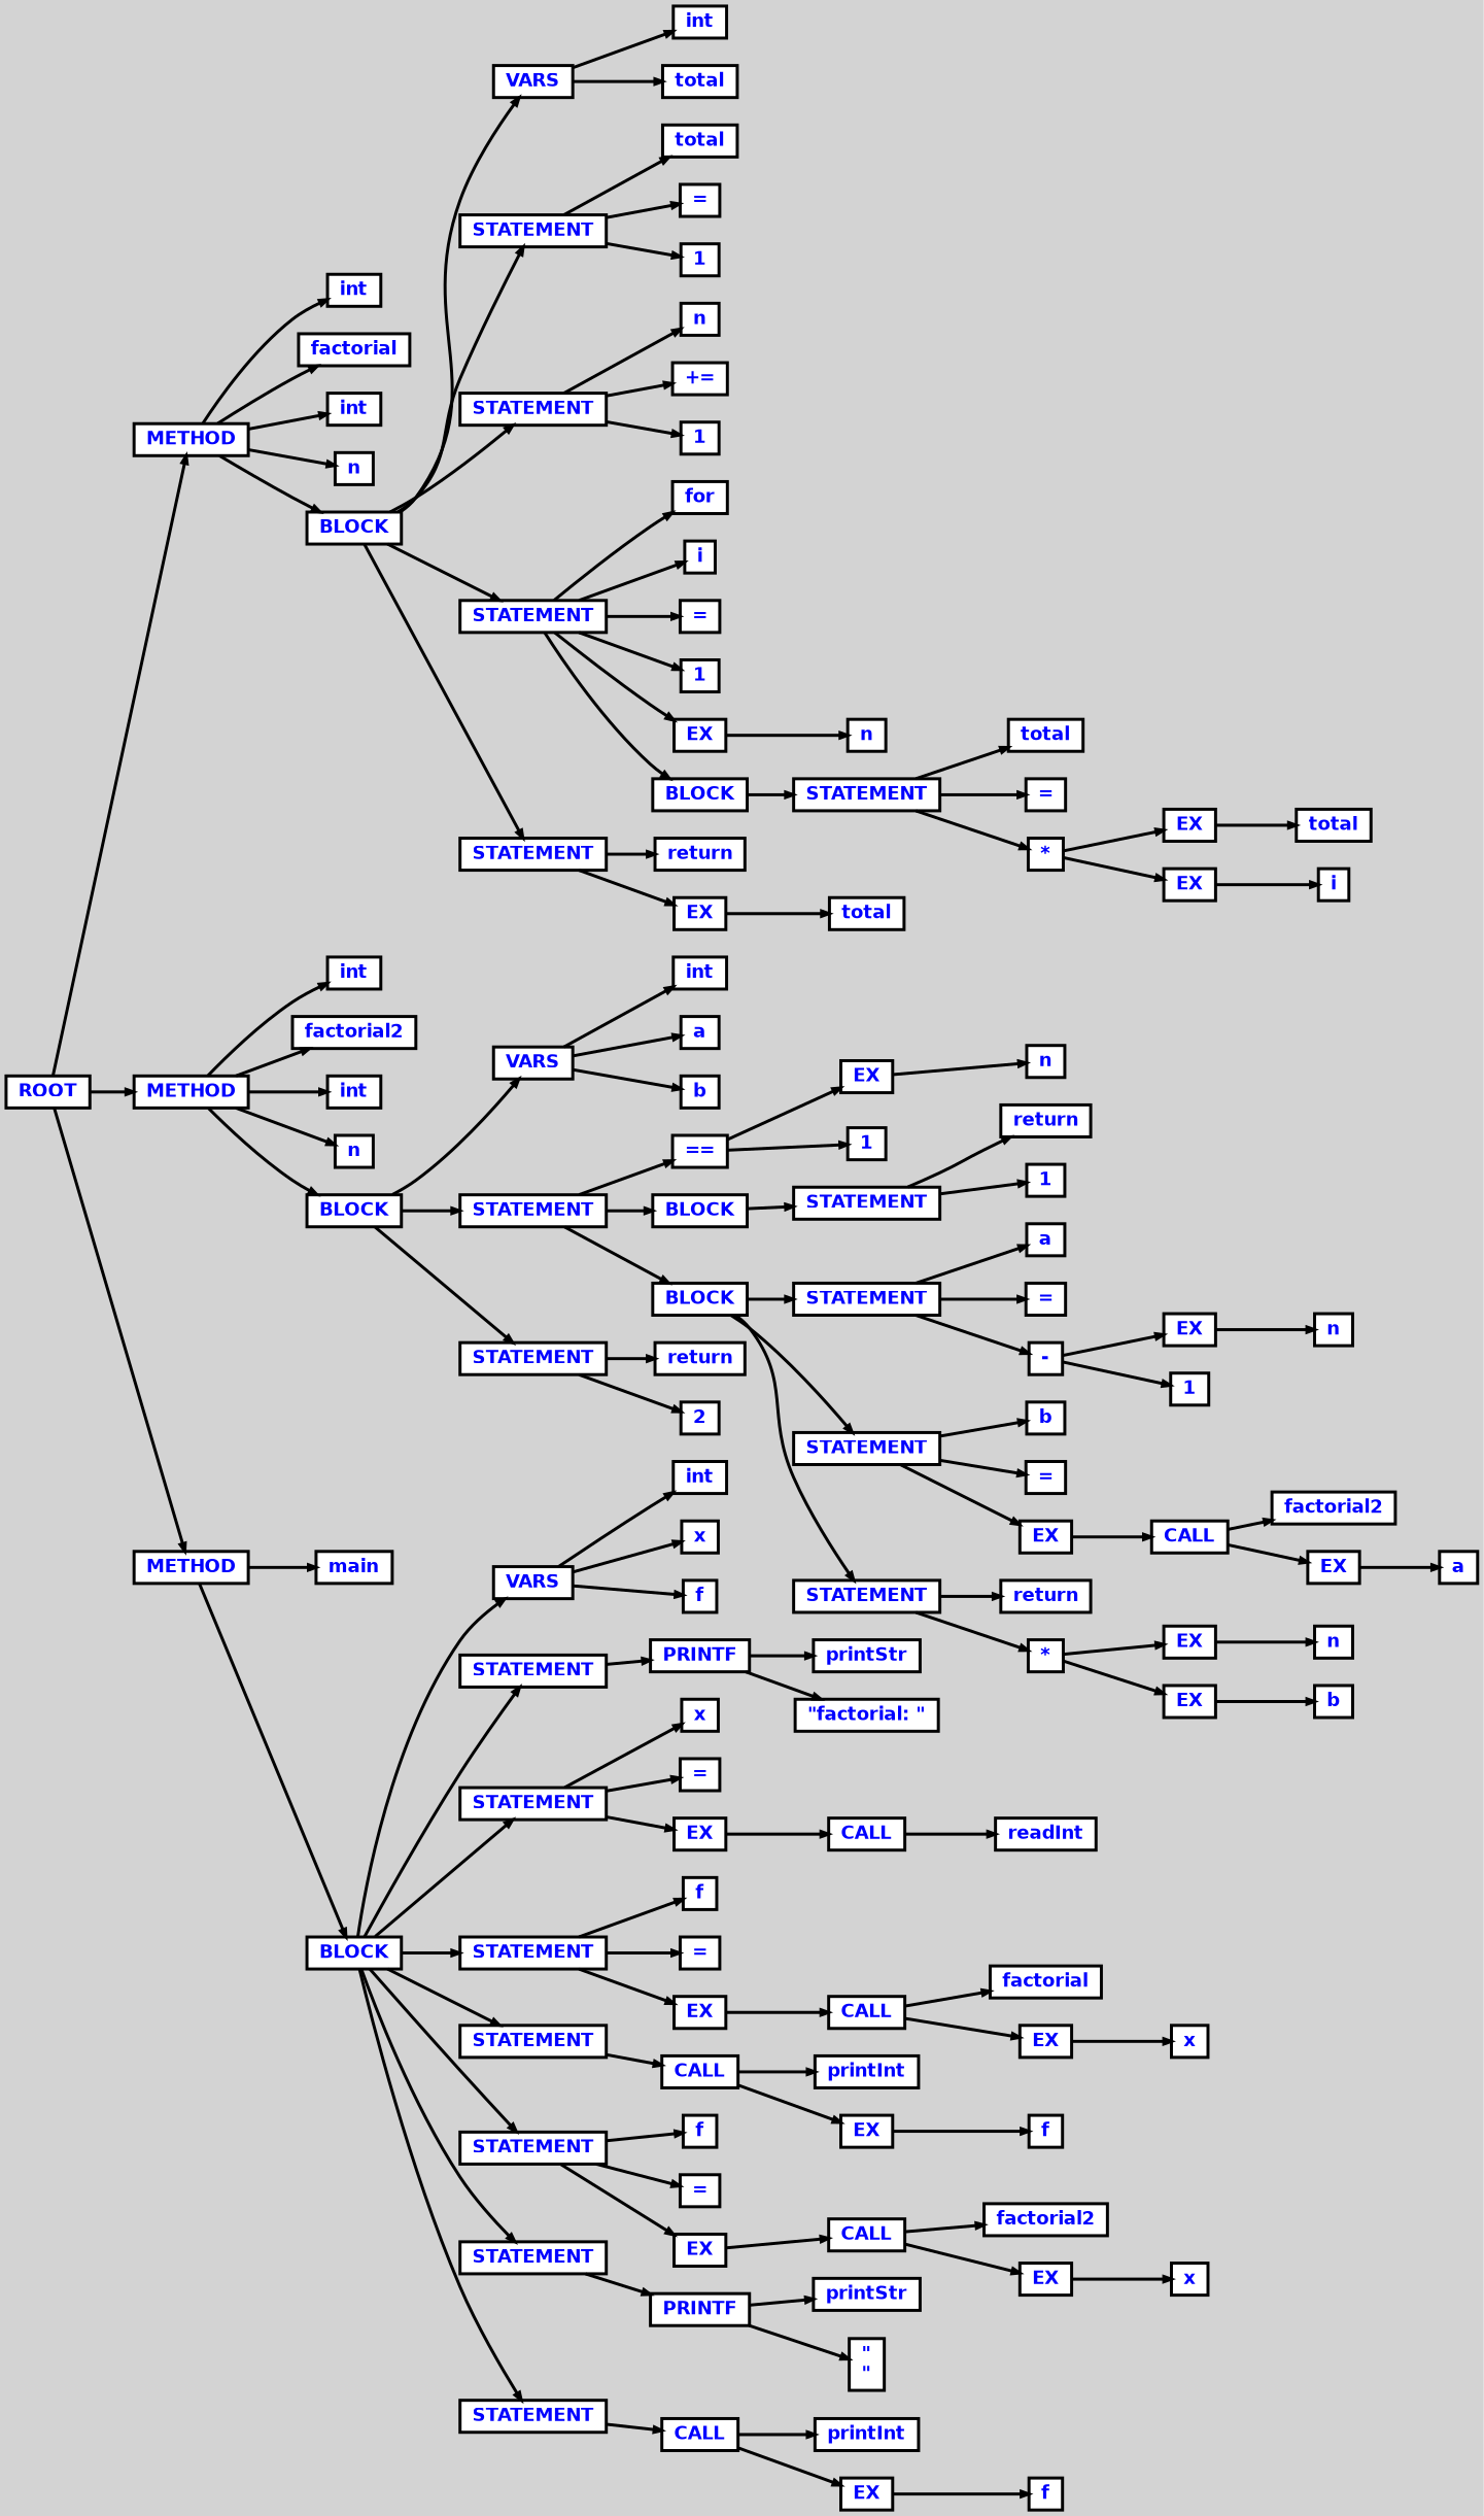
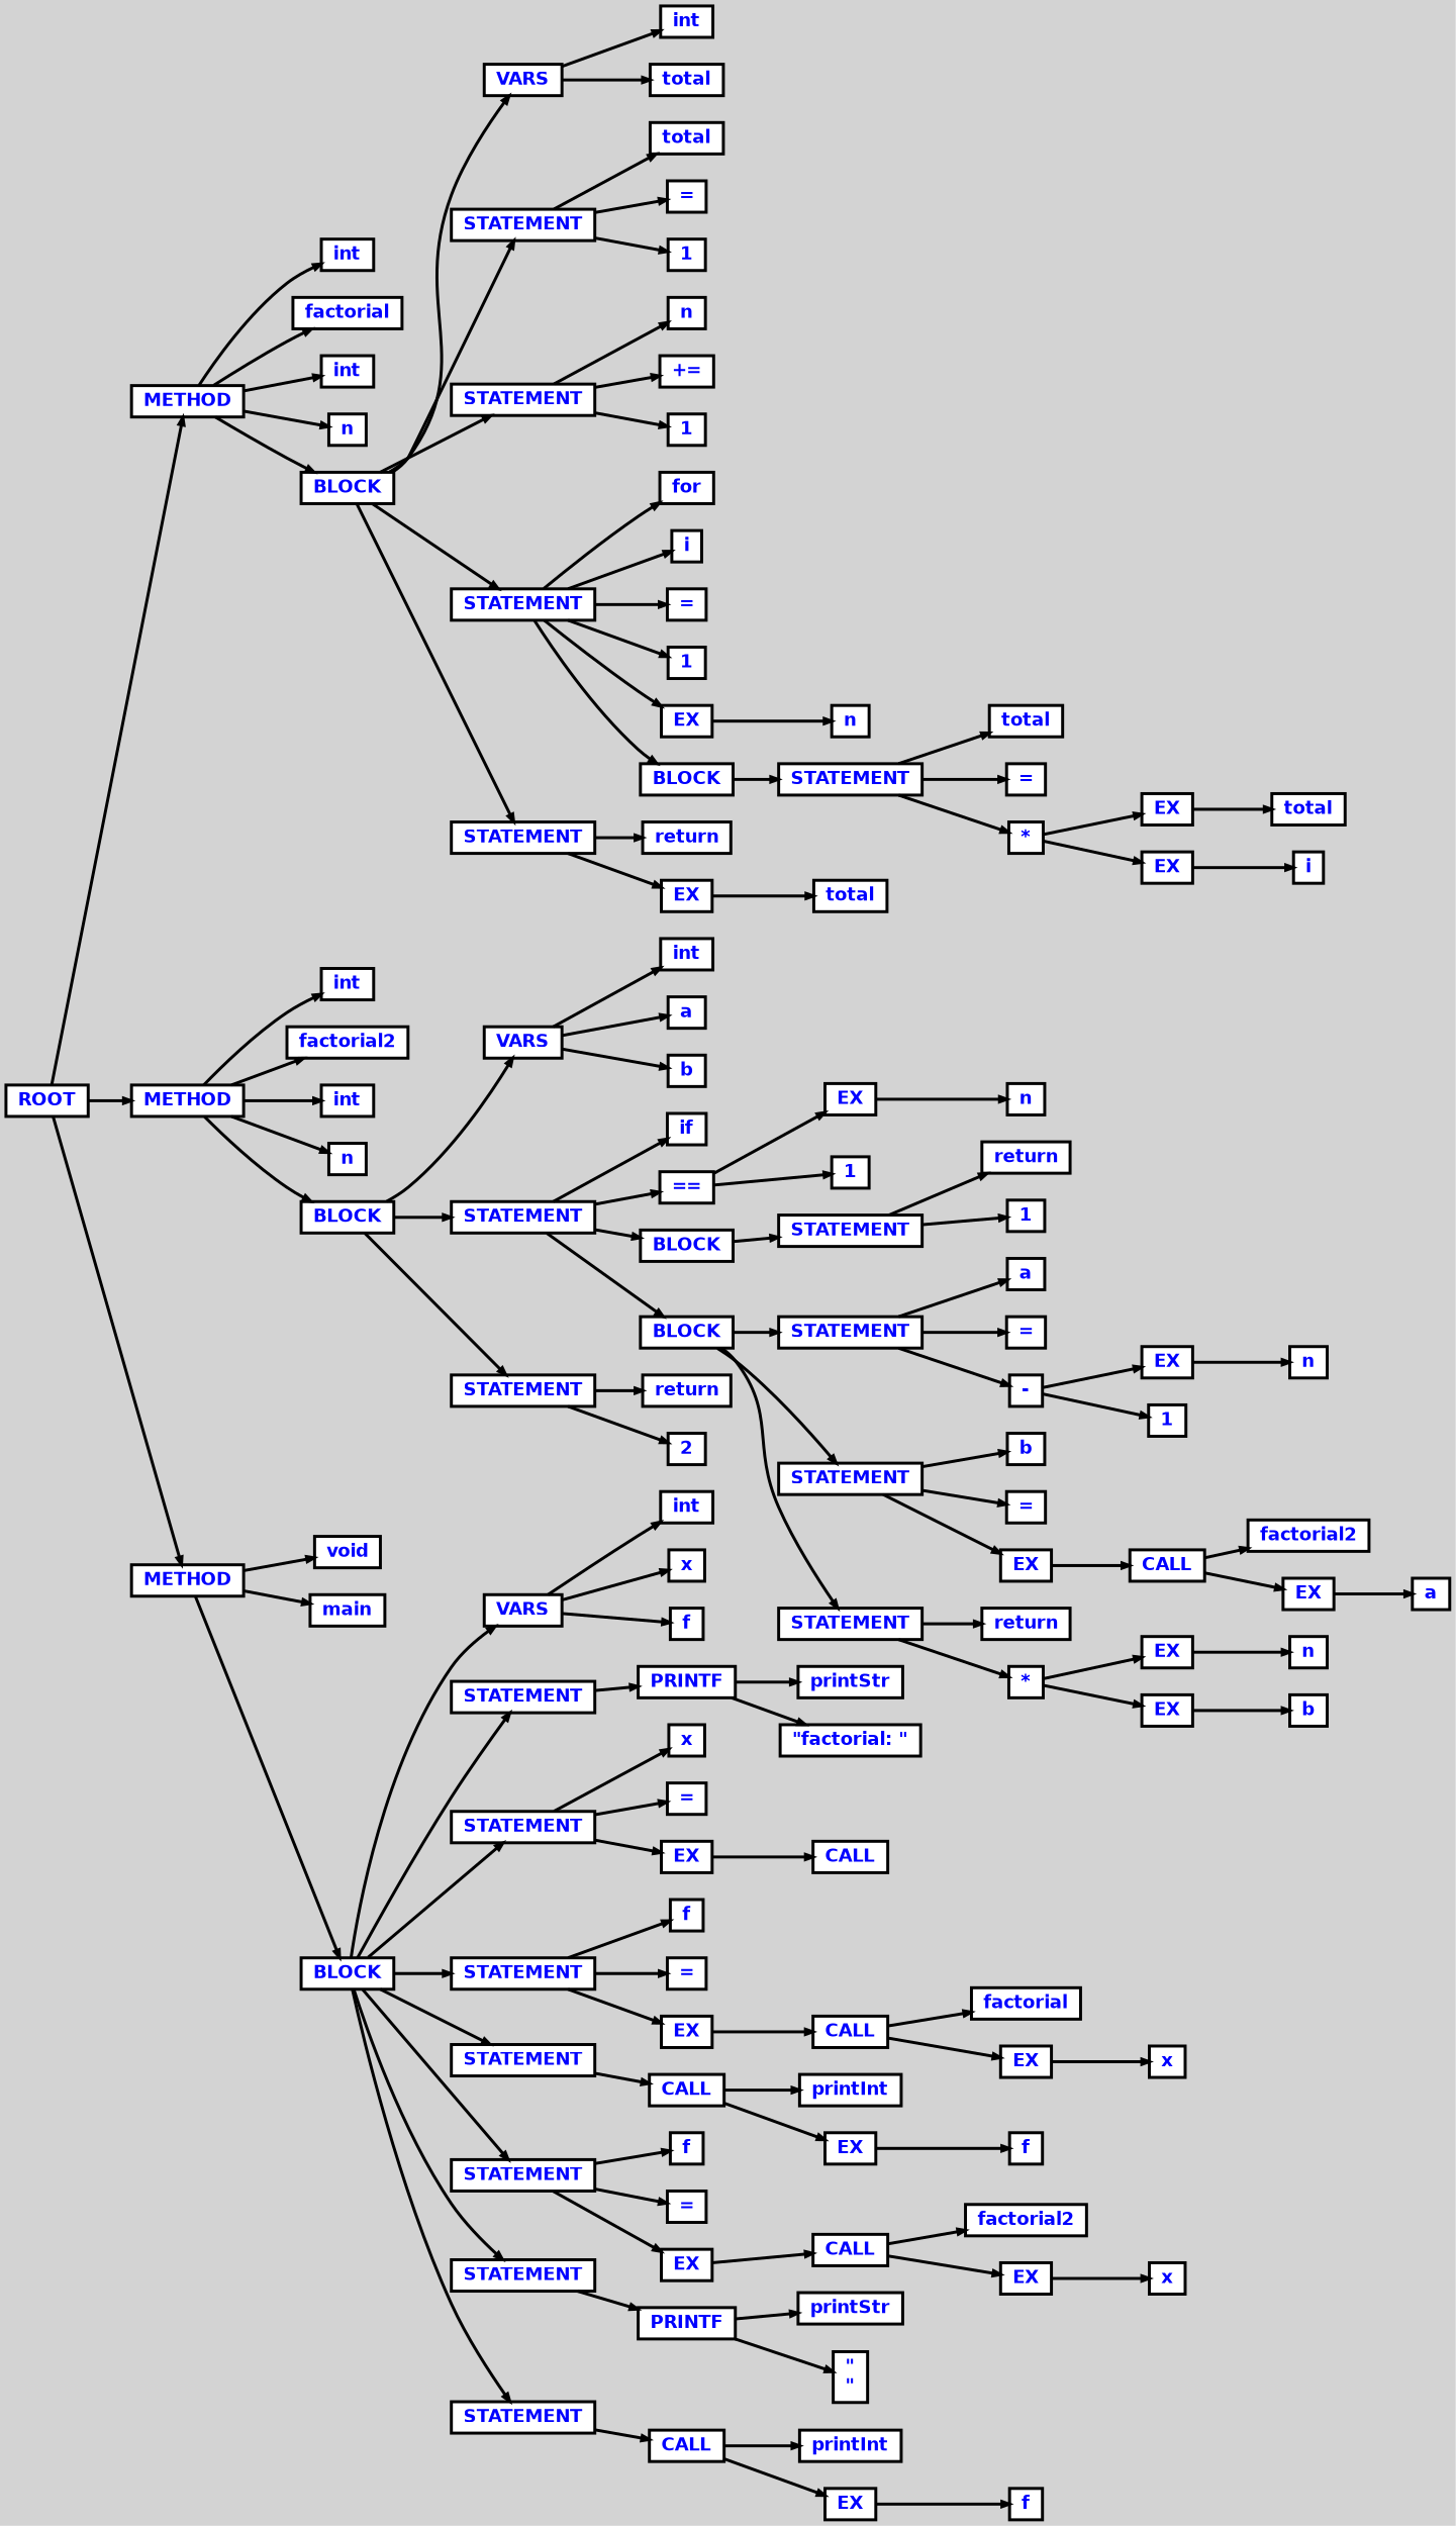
  digraph {
    bgcolor=lightgrey
    ordering=out
    rankdir=LR
    ranksep=.4
    node [color=black fillcolor=white fixedsize=false fontcolor=blue fontname="Helvetica-bold" fontsize=12 shape=box style="filled, solid, bold"]
    edge [arrowsize=.5 color=black style=bold]
    n1 [height=.25 label=ROOT width=.25]
    n2 [height=.25 label=METHOD width=.25]
    n3 [height=.25 label=METHOD width=.25]
    n4 [height=.25 label=METHOD width=.25]
    n5 [height=.25 label=int width=.25]
    n6 [height=.25 label=factorial width=.25]
    n7 [height=.25 label=int width=.25]
    n8 [height=.25 label=n width=.25]
    n9 [height=.25 label=BLOCK width=.25]
    n10 [height=.25 label=int width=.25]
    n11 [height=.25 label=factorial2 width=.25]
    n12 [height=.25 label=int width=.25]
    n13 [height=.25 label=n width=.25]
    n14 [height=.25 label=BLOCK width=.25]
+   n15 [height=.25 label=void width=.25]
    n16 [height=.25 label=main width=.25]
    n17 [height=.25 label=BLOCK width=.25]
    n18 [height=.25 label=VARS width=.25]
    n19 [height=.25 label=STATEMENT width=.25]
    n20 [height=.25 label=STATEMENT width=.25]
    n21 [height=.25 label=STATEMENT width=.25]
    n22 [height=.25 label=STATEMENT width=.25]
    n23 [height=.25 label=int width=.25]
    n24 [height=.25 label=total width=.25]
    n25 [height=.25 label=total width=.25]
    n26 [height=.25 label="=" width=.25]
    n27 [height=.25 label=1 width=.25]
    n28 [height=.25 label=n width=.25]
    n29 [height=.25 label="+=" width=.25]
    n30 [height=.25 label=1 width=.25]
    n31 [height=.25 label=for width=.25]
    n32 [height=.25 label=i width=.25]
    n33 [height=.25 label="=" width=.25]
    n34 [height=.25 label=1 width=.25]
    n35 [height=.25 label=EX width=.25]
    n36 [height=.25 label=BLOCK width=.25]
    n37 [height=.25 label=return width=.25]
    n38 [height=.25 label=EX width=.25]
    n39 [height=.25 label=n width=.25]
    n40 [height=.25 label=STATEMENT width=.25]
    n41 [height=.25 label=total width=.25]
    n42 [height=.25 label="=" width=.25]
    n43 [height=.25 label="*" width=.25]
    n44 [height=.25 label=EX width=.25]
    n45 [height=.25 label=EX width=.25]
    n46 [height=.25 label=total width=.25]
    n47 [height=.25 label=i width=.25]
    n48 [height=.25 label=total width=.25]
    n49 [height=.25 label=VARS width=.25]
    n50 [height=.25 label=STATEMENT width=.25]
    n51 [height=.25 label=STATEMENT width=.25]
    n52 [height=.25 label=int width=.25]
    n53 [height=.25 label=a width=.25]
    n54 [height=.25 label=b width=.25]
+   n55 [height=.25 label=if width=.25]
    n56 [height=.25 label="==" width=.25]
    n57 [height=.25 label=BLOCK width=.25]
    n58 [height=.25 label=BLOCK width=.25]
    n59 [height=.25 label=return width=.25]
    n60 [height=.25 label=2 width=.25]
    n61 [height=.25 label=EX width=.25]
    n62 [height=.25 label=1 width=.25]
    n63 [height=.25 label=STATEMENT width=.25]
    n64 [height=.25 label=STATEMENT width=.25]
    n65 [height=.25 label=STATEMENT width=.25]
    n66 [height=.25 label=STATEMENT width=.25]
    n67 [height=.25 label=n width=.25]
    n68 [height=.25 label=return width=.25]
    n69 [height=.25 label=1 width=.25]
    n70 [height=.25 label=a width=.25]
    n71 [height=.25 label="=" width=.25]
    n72 [height=.25 label="-" width=.25]
    n73 [height=.25 label=b width=.25]
    n74 [height=.25 label="=" width=.25]
    n75 [height=.25 label=EX width=.25]
    n76 [height=.25 label=return width=.25]
    n77 [height=.25 label="*" width=.25]
    n78 [height=.25 label=EX width=.25]
    n79 [height=.25 label=1 width=.25]
    n80 [height=.25 label=n width=.25]
    n81 [height=.25 label=CALL width=.25]
    n82 [height=.25 label=factorial2 width=.25]
    n83 [height=.25 label=EX width=.25]
    n84 [height=.25 label=a width=.25]
    n85 [height=.25 label=EX width=.25]
    n86 [height=.25 label=EX width=.25]
    n87 [height=.25 label=n width=.25]
    n88 [height=.25 label=b width=.25]
    n89 [height=.25 label=VARS width=.25]
    n90 [height=.25 label=STATEMENT width=.25]
    n91 [height=.25 label=STATEMENT width=.25]
    n92 [height=.25 label=STATEMENT width=.25]
    n93 [height=.25 label=STATEMENT width=.25]
    n94 [height=.25 label=STATEMENT width=.25]
    n95 [height=.25 label=STATEMENT width=.25]
    n96 [height=.25 label=STATEMENT width=.25]
    n97 [height=.25 label=int width=.25]
    n98 [height=.25 label=x width=.25]
    n99 [height=.25 label=f width=.25]
    n100 [height=.25 label=PRINTF width=.25]
    n101 [height=.25 label=x width=.25]
    n102 [height=.25 label="=" width=.25]
    n103 [height=.25 label=EX width=.25]
    n104 [height=.25 label=f width=.25]
    n105 [height=.25 label="=" width=.25]
    n106 [height=.25 label=EX width=.25]
    n107 [height=.25 label=CALL width=.25]
    n108 [height=.25 label=f width=.25]
    n109 [height=.25 label="=" width=.25]
    n110 [height=.25 label=EX width=.25]
    n111 [height=.25 label=PRINTF width=.25]
    n112 [height=.25 label=CALL width=.25]
    n113 [height=.25 label=printStr width=.25]
    n114 [height=.25 label="\"factorial: \"" width=.25]
    n115 [height=.25 label=CALL width=.25]
-   n116 [height=.25 label=readInt width=.25]
    n117 [height=.25 label=CALL width=.25]
    n118 [height=.25 label=factorial width=.25]
    n119 [height=.25 label=EX width=.25]
    n120 [height=.25 label=x width=.25]
    n121 [height=.25 label=printInt width=.25]
    n122 [height=.25 label=EX width=.25]
    n123 [height=.25 label=f width=.25]
    n124 [height=.25 label=CALL width=.25]
    n125 [height=.25 label=factorial2 width=.25]
    n126 [height=.25 label=EX width=.25]
    n127 [height=.25 label=x width=.25]
    n128 [height=.25 label=printStr width=.25]
    n129 [height=.25 label="\"\n\"" width=.25]
    n130 [height=.25 label=printInt width=.25]
    n131 [height=.25 label=EX width=.25]
    n132 [height=.25 label=f width=.25]
    n1 -> n2
    n1 -> n3
    n1 -> n4
    n2 -> n5
    n2 -> n6
    n2 -> n7
    n2 -> n8
    n2 -> n9
    n3 -> n10
    n3 -> n11
    n3 -> n12
    n3 -> n13
    n3 -> n14
+   n4 -> n15
    n4 -> n16
    n4 -> n17
    n9 -> n18
    n9 -> n19
    n9 -> n20
    n9 -> n21
    n9 -> n22
    n14 -> n49
    n14 -> n50
    n14 -> n51
    n17 -> n89
    n17 -> n90
    n17 -> n91
    n17 -> n92
    n17 -> n93
    n17 -> n94
    n17 -> n95
    n17 -> n96
    n18 -> n23
    n18 -> n24
    n19 -> n25
    n19 -> n26
    n19 -> n27
    n20 -> n28
    n20 -> n29
    n20 -> n30
    n21 -> n31
    n21 -> n32
    n21 -> n33
    n21 -> n34
    n21 -> n35
    n21 -> n36
    n22 -> n37
    n22 -> n38
    n35 -> n39
    n36 -> n40
    n38 -> n48
    n40 -> n41
    n40 -> n42
    n40 -> n43
    n43 -> n44
    n43 -> n45
    n44 -> n46
    n45 -> n47
    n49 -> n52
    n49 -> n53
    n49 -> n54
+   n50 -> n55
    n50 -> n56
    n50 -> n57
    n50 -> n58
    n51 -> n59
    n51 -> n60
    n56 -> n61
    n56 -> n62
    n57 -> n63
    n58 -> n64
    n58 -> n65
    n58 -> n66
    n61 -> n67
    n63 -> n68
    n63 -> n69
    n64 -> n70
    n64 -> n71
    n64 -> n72
    n65 -> n73
    n65 -> n74
    n65 -> n75
    n66 -> n76
    n66 -> n77
    n72 -> n78
    n72 -> n79
    n75 -> n81
    n77 -> n85
    n77 -> n86
    n78 -> n80
    n81 -> n82
    n81 -> n83
    n83 -> n84
    n85 -> n87
    n86 -> n88
    n89 -> n97
    n89 -> n98
    n89 -> n99
    n90 -> n100
    n91 -> n101
    n91 -> n102
    n91 -> n103
    n92 -> n104
    n92 -> n105
    n92 -> n106
    n93 -> n107
    n94 -> n108
    n94 -> n109
    n94 -> n110
    n95 -> n111
    n96 -> n112
    n100 -> n113
    n100 -> n114
    n103 -> n115
    n106 -> n117
    n107 -> n121
    n107 -> n122
    n110 -> n124
    n111 -> n128
    n111 -> n129
    n112 -> n130
    n112 -> n131
-   n115 -> n116
    n117 -> n118
    n117 -> n119
    n119 -> n120
    n122 -> n123
    n124 -> n125
    n124 -> n126
    n126 -> n127
    n131 -> n132
  }
